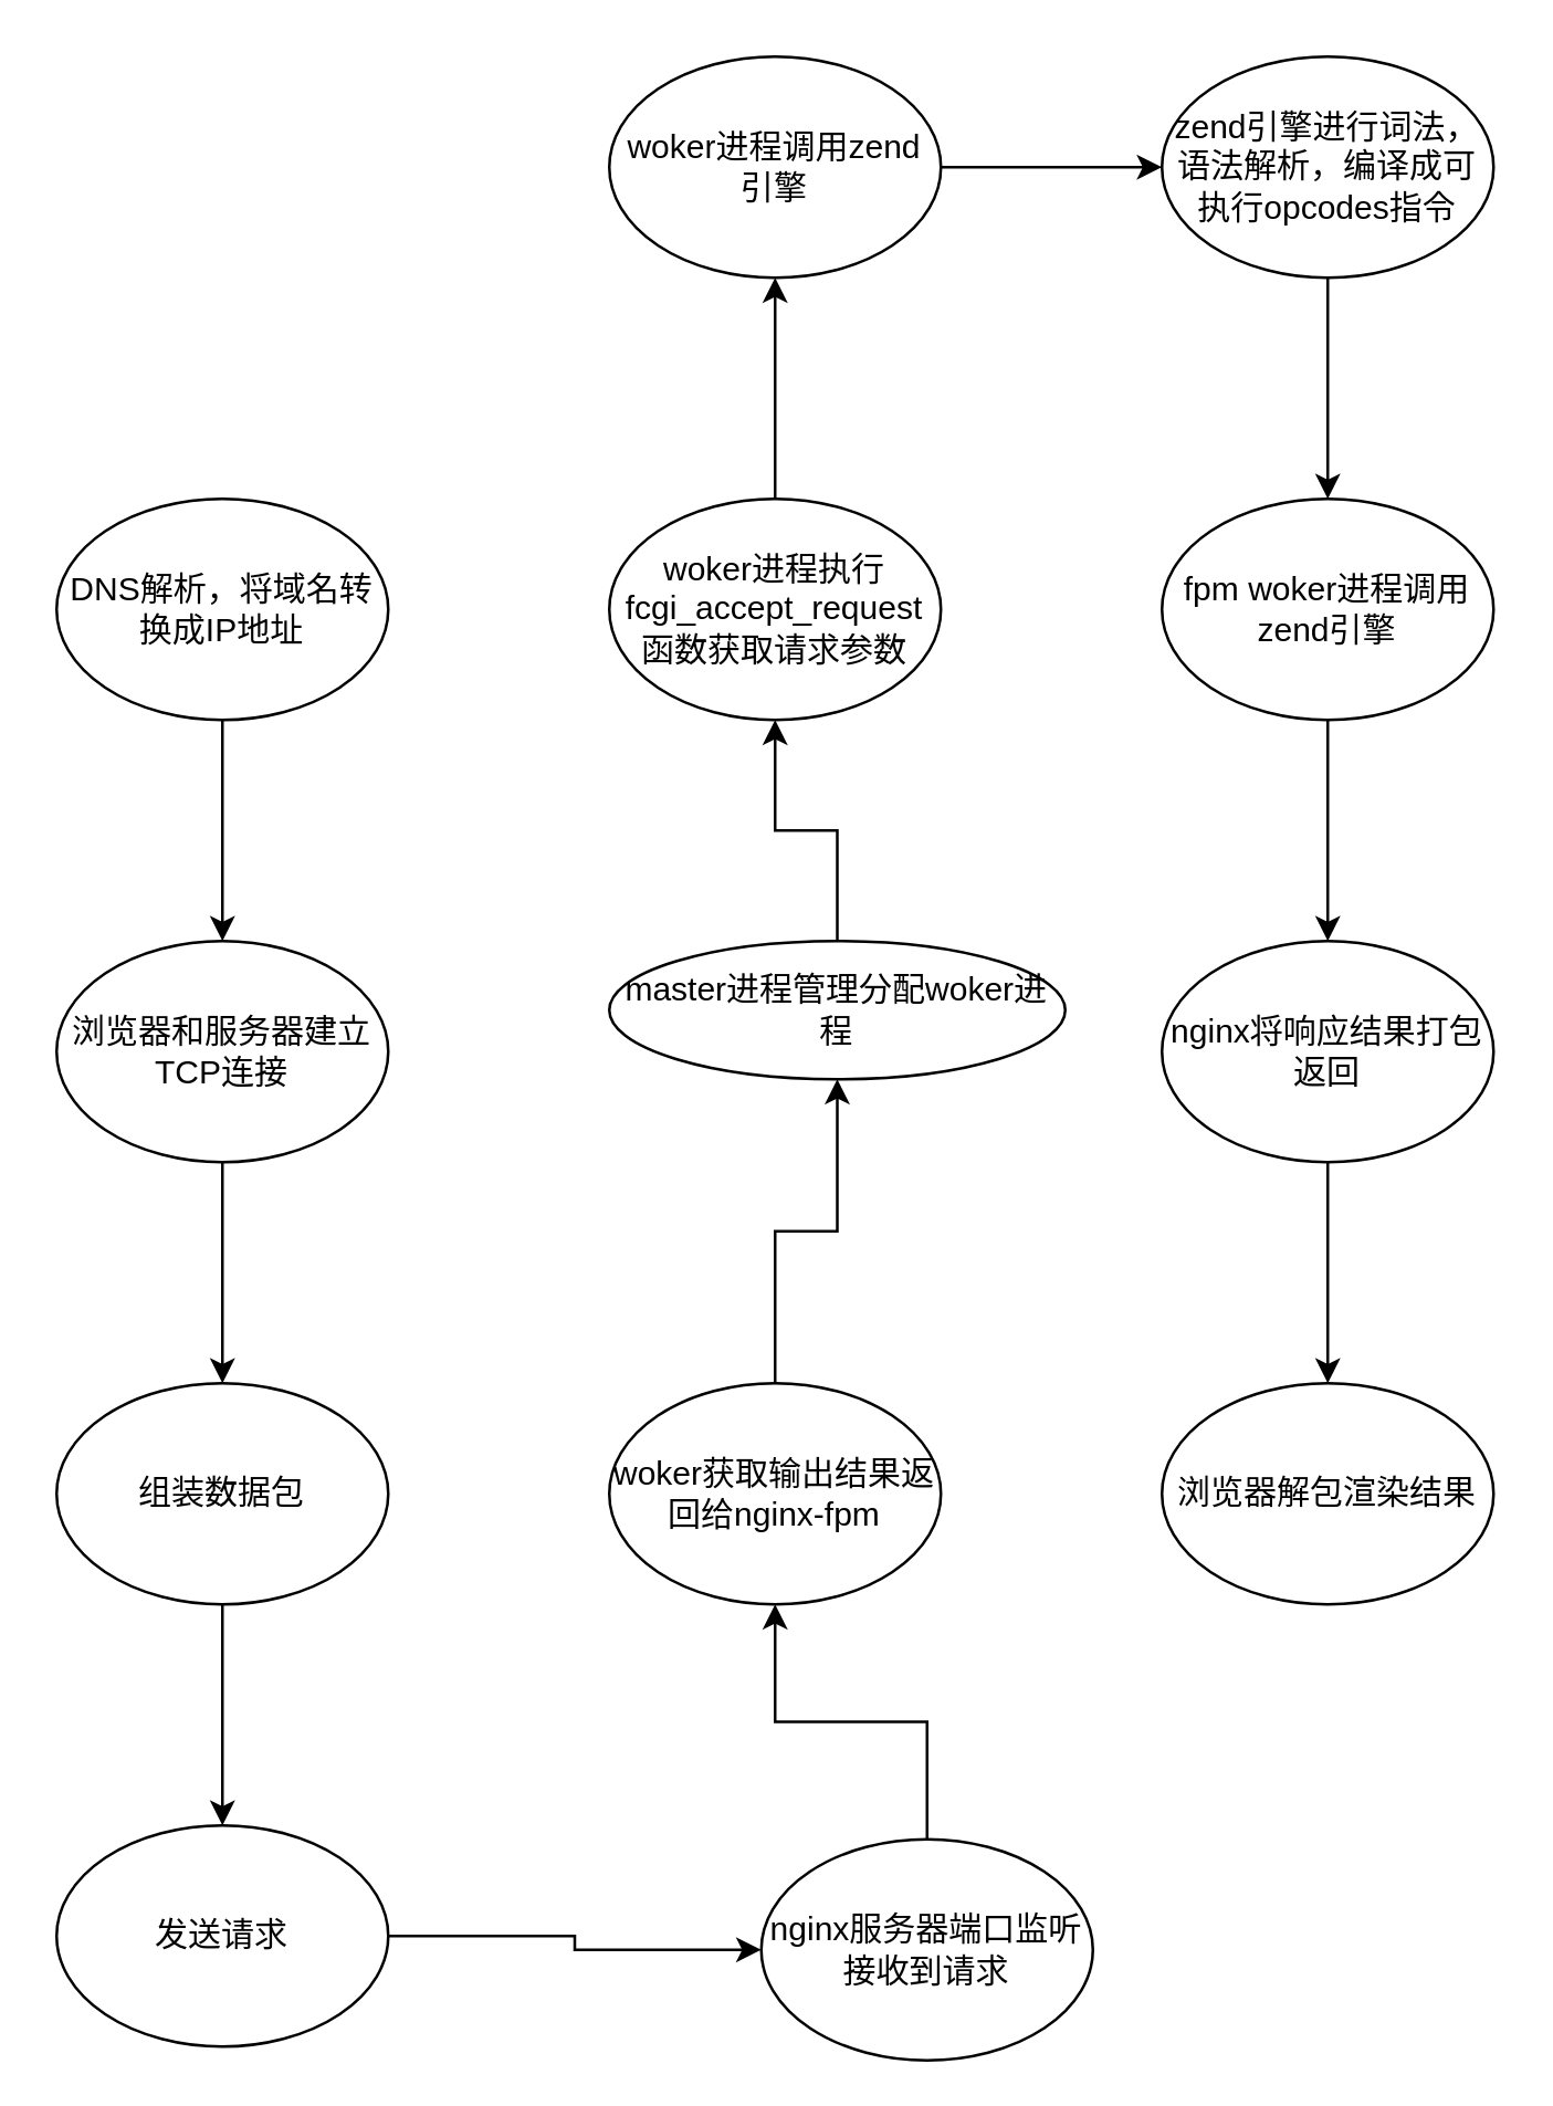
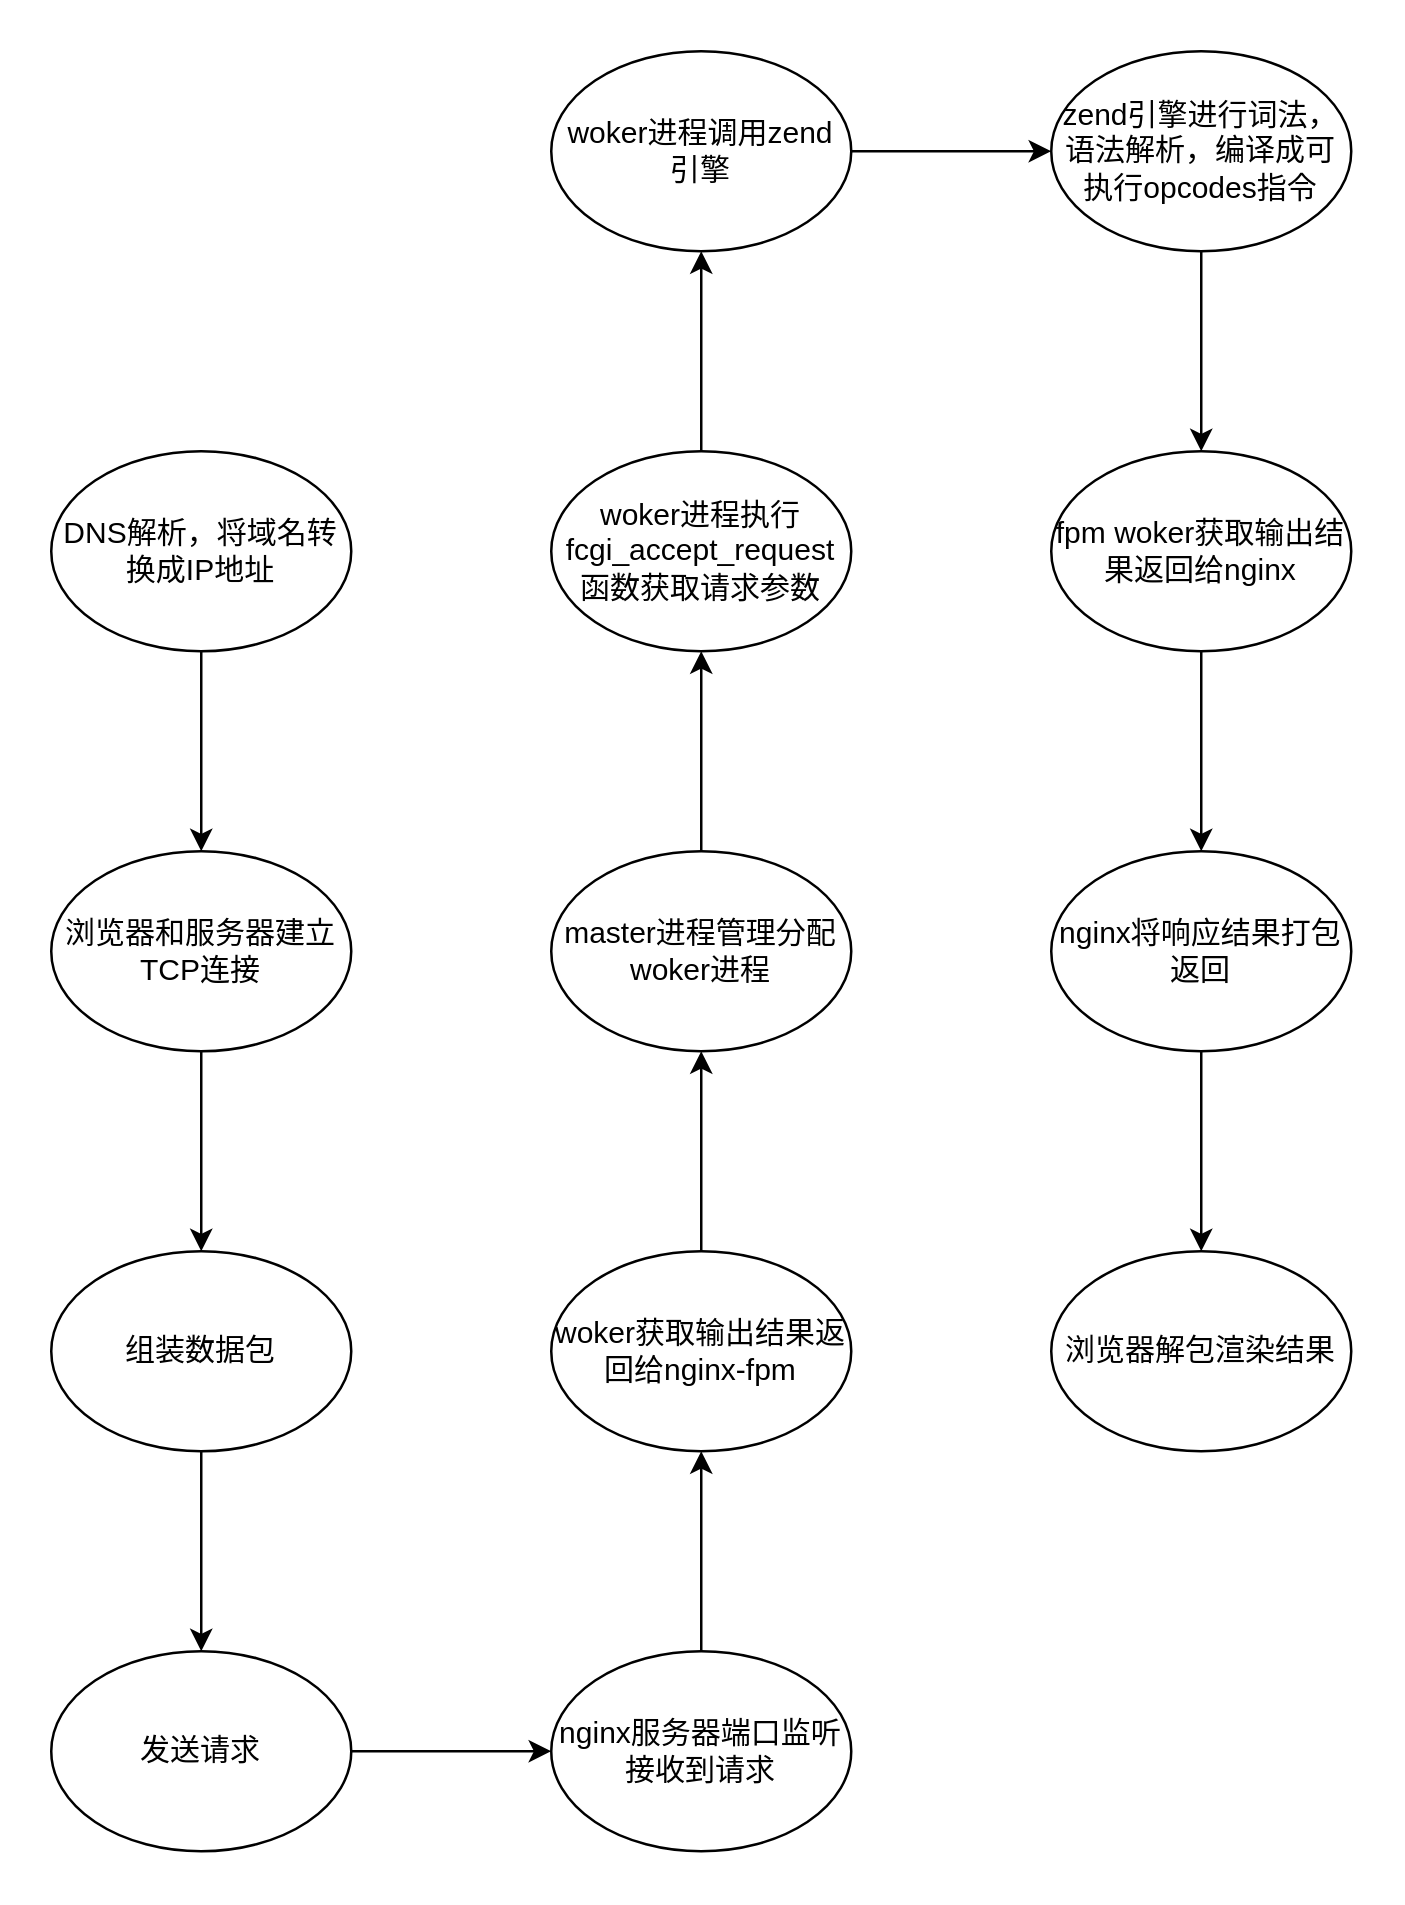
  <mxCell id="0" />
  <mxCell id="1" parent="0" />
  <mxCell id="2" value="组装数据包" style="ellipse;whiteSpace=wrap;html=1;" vertex="1" parent="1"><mxGeometry x="20" y="500" width="120" height="80" as="geometry" /></mxCell>
  <mxCell id="3" value="" style="edgeStyle=orthogonalEdgeStyle;rounded=0;orthogonalLoop=1;jettySize=auto;html=1;" edge="1" parent="1" source="4" target="6"><mxGeometry relative="1" as="geometry" /></mxCell>
  <mxCell id="4" value="DNS解析，将域名转换成IP地址" style="ellipse;whiteSpace=wrap;html=1;" vertex="1" parent="1"><mxGeometry x="20" y="180" width="120" height="80" as="geometry" /></mxCell>
  <mxCell id="5" value="" style="edgeStyle=orthogonalEdgeStyle;rounded=0;orthogonalLoop=1;jettySize=auto;html=1;" edge="1" parent="1" source="6" target="2"><mxGeometry relative="1" as="geometry" /></mxCell>
  <mxCell id="6" value="浏览器和服务器建立TCP连接" style="ellipse;whiteSpace=wrap;html=1;" vertex="1" parent="1"><mxGeometry x="20" y="340" width="120" height="80" as="geometry" /></mxCell>
  <mxCell id="7" value="" style="edgeStyle=orthogonalEdgeStyle;rounded=0;orthogonalLoop=1;jettySize=auto;html=1;" edge="1" parent="1" source="2" target="9"><mxGeometry relative="1" as="geometry" /></mxCell>
  <mxCell id="8" value="" style="edgeStyle=orthogonalEdgeStyle;rounded=0;orthogonalLoop=1;jettySize=auto;html=1;" edge="1" parent="1" source="9" target="11"><mxGeometry relative="1" as="geometry" /></mxCell>
  <mxCell id="9" value="发送请求" style="ellipse;whiteSpace=wrap;html=1;" vertex="1" parent="1"><mxGeometry x="20" y="660" width="120" height="80" as="geometry" /></mxCell>
  <mxCell id="10" value="" style="edgeStyle=orthogonalEdgeStyle;rounded=0;orthogonalLoop=1;jettySize=auto;html=1;" edge="1" parent="1" source="11" target="13"><mxGeometry relative="1" as="geometry" /></mxCell>
- <mxCell id="11" value="nginx服务器端口监听接收到请求" style="ellipse;whiteSpace=wrap;html=1;" vertex="1" parent="1"><mxGeometry x="275" y="665" width="120" height="80" as="geometry" /></mxCell>
+ <mxCell id="11" value="nginx服务器端口监听接收到请求" style="ellipse;whiteSpace=wrap;html=1;" vertex="1" parent="1"><mxGeometry x="220" y="660" width="120" height="80" as="geometry" /></mxCell>
  <mxCell id="12" value="" style="edgeStyle=orthogonalEdgeStyle;rounded=0;orthogonalLoop=1;jettySize=auto;html=1;" edge="1" parent="1" source="13" target="15"><mxGeometry relative="1" as="geometry" /></mxCell>
  <mxCell id="13" value="woker获取输出结果返回给nginx-fpm" style="ellipse;whiteSpace=wrap;html=1;" vertex="1" parent="1"><mxGeometry x="220" y="500" width="120" height="80" as="geometry" /></mxCell>
  <mxCell id="14" value="" style="edgeStyle=orthogonalEdgeStyle;rounded=0;orthogonalLoop=1;jettySize=auto;html=1;" edge="1" parent="1" source="15" target="17"><mxGeometry relative="1" as="geometry" /></mxCell>
- <mxCell id="15" value="master进程管理分配woker进程" style="ellipse;whiteSpace=wrap;html=1;" vertex="1" parent="1"><mxGeometry x="220" y="340" width="165" height="50" as="geometry" /></mxCell>
+ <mxCell id="15" value="master进程管理分配woker进程" style="ellipse;whiteSpace=wrap;html=1;" vertex="1" parent="1"><mxGeometry x="220" y="340" width="120" height="80" as="geometry" /></mxCell>
  <mxCell id="16" value="" style="edgeStyle=orthogonalEdgeStyle;rounded=0;orthogonalLoop=1;jettySize=auto;html=1;" edge="1" parent="1" source="17" target="19"><mxGeometry relative="1" as="geometry" /></mxCell>
  <mxCell id="17" value="woker进程执行 fcgi_accept_request 函数获取请求参数" style="ellipse;whiteSpace=wrap;html=1;" vertex="1" parent="1"><mxGeometry x="220" y="180" width="120" height="80" as="geometry" /></mxCell>
  <mxCell id="18" value="" style="edgeStyle=orthogonalEdgeStyle;rounded=0;orthogonalLoop=1;jettySize=auto;html=1;" edge="1" parent="1" source="19" target="21"><mxGeometry relative="1" as="geometry" /></mxCell>
  <mxCell id="19" value="woker进程调用zend引擎" style="ellipse;whiteSpace=wrap;html=1;" vertex="1" parent="1"><mxGeometry x="220" y="20" width="120" height="80" as="geometry" /></mxCell>
  <mxCell id="20" value="" style="edgeStyle=orthogonalEdgeStyle;rounded=0;orthogonalLoop=1;jettySize=auto;html=1;" edge="1" parent="1" source="21" target="23"><mxGeometry relative="1" as="geometry" /></mxCell>
  <mxCell id="21" value="zend引擎进行词法，语法解析，编译成可执行opcodes指令" style="ellipse;whiteSpace=wrap;html=1;" vertex="1" parent="1"><mxGeometry x="420" y="20" width="120" height="80" as="geometry" /></mxCell>
  <mxCell id="22" value="" style="edgeStyle=orthogonalEdgeStyle;rounded=0;orthogonalLoop=1;jettySize=auto;html=1;" edge="1" parent="1" source="23" target="25"><mxGeometry relative="1" as="geometry" /></mxCell>
- <mxCell id="23" value="fpm woker进程调用zend引擎" style="ellipse;whiteSpace=wrap;html=1;" vertex="1" parent="1"><mxGeometry x="420" y="180" width="120" height="80" as="geometry" /></mxCell>
+ <mxCell id="23" value="fpm woker获取输出结果返回给nginx" style="ellipse;whiteSpace=wrap;html=1;" vertex="1" parent="1"><mxGeometry x="420" y="180" width="120" height="80" as="geometry" /></mxCell>
  <mxCell id="24" value="" style="edgeStyle=orthogonalEdgeStyle;rounded=0;orthogonalLoop=1;jettySize=auto;html=1;" edge="1" parent="1" source="25" target="26"><mxGeometry relative="1" as="geometry" /></mxCell>
  <mxCell id="25" value="nginx将响应结果打包返回" style="ellipse;whiteSpace=wrap;html=1;" vertex="1" parent="1"><mxGeometry x="420" y="340" width="120" height="80" as="geometry" /></mxCell>
  <mxCell id="26" value="浏览器解包渲染结果" style="ellipse;whiteSpace=wrap;html=1;" vertex="1" parent="1"><mxGeometry x="420" y="500" width="120" height="80" as="geometry" /></mxCell>
